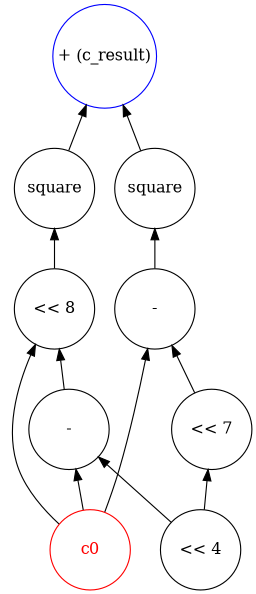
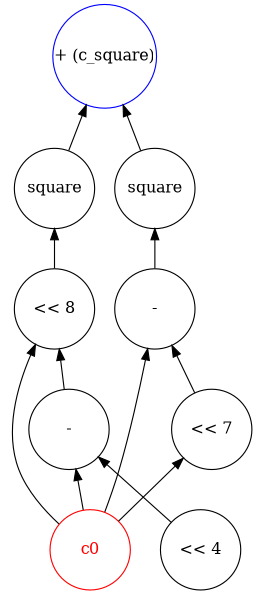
  digraph {
    node [color=black fontcolor=black margin=0 shape=circle style=solid]
    edge [dir=back]
    n1 [color=red fontcolor=red label=c0 width=1]
    n2 [label="<< 4" width=1]
    n3 [label="-" width=1]
    n4 [label="<< 8" width=1]
    n5 [label=square width=1]
    n6 [label="<< 7" width=1]
    n7 [label="-" width=1]
    n8 [label=square width=1]
-   n9 [color=blue label="+ (c_result)" width=1]
+   n9 [color=blue label="+ (c_square)" width=1]
    n3 -> n1
    n3 -> n2
    n4 -> n1
    n4 -> n3
    n5 -> n4
-   n6 -> n2
+   n6 -> n1
    n7 -> n1
    n7 -> n6
    n8 -> n7
    n9 -> n5
    n9 -> n8
  }
